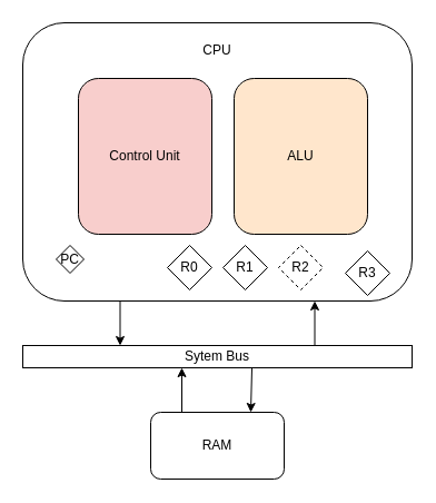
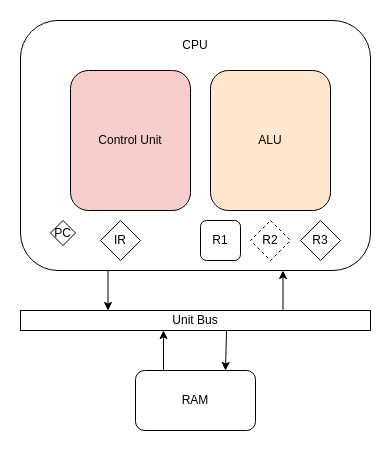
  <mxCell id="0" />
  <mxCell id="1" parent="0" />
  <mxCell id="2" value="" style="rounded=1;whiteSpace=wrap;html=1;" parent="1" vertex="1"><mxGeometry x="20" y="20" width="350" height="250" as="geometry" /></mxCell>
  <mxCell id="3" value="ALU" style="rounded=1;whiteSpace=wrap;html=1;fillColor=#ffe6cc;" parent="1" vertex="1"><mxGeometry x="210" y="70" width="120" height="140" as="geometry" /></mxCell>
  <mxCell id="4" value="Control Unit" style="rounded=1;whiteSpace=wrap;html=1;fillColor=#f8cecc;" parent="1" vertex="1"><mxGeometry x="70" y="70" width="120" height="140" as="geometry" /></mxCell>
  <mxCell id="5" value="PC" style="rhombus;whiteSpace=wrap;html=1;" parent="1" vertex="1"><mxGeometry x="50" y="220" width="25" height="25" as="geometry" /></mxCell>
- <mxCell id="7" value="R0" style="rhombus;whiteSpace=wrap;html=1;" parent="1" vertex="1"><mxGeometry x="150" y="220" width="40" height="40" as="geometry" /></mxCell>
- <mxCell id="8" value="R1" style="rhombus;whiteSpace=wrap;html=1;" parent="1" vertex="1"><mxGeometry x="200" y="220" width="40" height="40" as="geometry" /></mxCell>
- <mxCell id="9" value="R3" style="rhombus;whiteSpace=wrap;html=1;" parent="1" vertex="1"><mxGeometry x="310" y="225" width="40" height="40" as="geometry" /></mxCell>
+ <mxCell id="6" value="IR" style="rhombus;whiteSpace=wrap;html=1;" parent="1" vertex="1"><mxGeometry x="100" y="220" width="40" height="40" as="geometry" /></mxCell>
+ <mxCell id="8" value="R1" style="whiteSpace=wrap;html=1;rounded=1;" parent="1" vertex="1"><mxGeometry x="200" y="220" width="40" height="40" as="geometry" /></mxCell>
+ <mxCell id="9" value="R3" style="rhombus;whiteSpace=wrap;html=1;" parent="1" vertex="1"><mxGeometry x="300" y="220" width="40" height="40" as="geometry" /></mxCell>
  <mxCell id="10" value="R2" style="rhombus;whiteSpace=wrap;html=1;dashed=1;" parent="1" vertex="1"><mxGeometry x="250" y="220" width="40" height="40" as="geometry" /></mxCell>
  <mxCell id="11" value="CPU" style="text;html=1;strokeColor=none;fillColor=none;align=center;verticalAlign=middle;whiteSpace=wrap;rounded=0;" parent="1" vertex="1"><mxGeometry x="165" y="30" width="60" height="30" as="geometry" /></mxCell>
- <mxCell id="12" value="Sytem Bus" style="rounded=0;whiteSpace=wrap;html=1;" parent="1" vertex="1"><mxGeometry x="20" y="310" width="350" height="20" as="geometry" /></mxCell>
+ <mxCell id="12" value="Unit Bus" style="rounded=0;whiteSpace=wrap;html=1;" parent="1" vertex="1"><mxGeometry x="20" y="310" width="350" height="20" as="geometry" /></mxCell>
  <mxCell id="13" value="" style="endArrow=classic;html=1;rounded=0;exitX=0.25;exitY=1;exitDx=0;exitDy=0;entryX=0.25;entryY=0;entryDx=0;entryDy=0;" parent="1" source="2" target="12" edge="1"><mxGeometry width="50" height="50" relative="1" as="geometry"><mxPoint x="200" y="420" as="sourcePoint" /><mxPoint x="250" y="370" as="targetPoint" /></mxGeometry></mxCell>
  <mxCell id="14" value="" style="endArrow=classic;html=1;rounded=0;exitX=0.75;exitY=0;exitDx=0;exitDy=0;entryX=0.75;entryY=1;entryDx=0;entryDy=0;" parent="1" source="12" target="2" edge="1"><mxGeometry width="50" height="50" relative="1" as="geometry"><mxPoint x="200" y="420" as="sourcePoint" /><mxPoint x="250" y="370" as="targetPoint" /></mxGeometry></mxCell>
  <mxCell id="15" value="RAM" style="rounded=1;whiteSpace=wrap;html=1;" parent="1" vertex="1"><mxGeometry x="135" y="370" width="120" height="60" as="geometry" /></mxCell>
  <mxCell id="16" value="" style="endArrow=classic;html=1;rounded=0;entryX=0.48;entryY=1;entryDx=0;entryDy=0;entryPerimeter=0;" parent="1" edge="1"><mxGeometry width="50" height="50" relative="1" as="geometry"><mxPoint x="163" y="370" as="sourcePoint" /><mxPoint x="163" y="330" as="targetPoint" /></mxGeometry></mxCell>
  <mxCell id="17" value="" style="endArrow=classic;html=1;rounded=0;exitX=0.66;exitY=1;exitDx=0;exitDy=0;exitPerimeter=0;" parent="1" edge="1"><mxGeometry width="50" height="50" relative="1" as="geometry"><mxPoint x="226" y="330" as="sourcePoint" /><mxPoint x="225" y="370" as="targetPoint" /></mxGeometry></mxCell>
